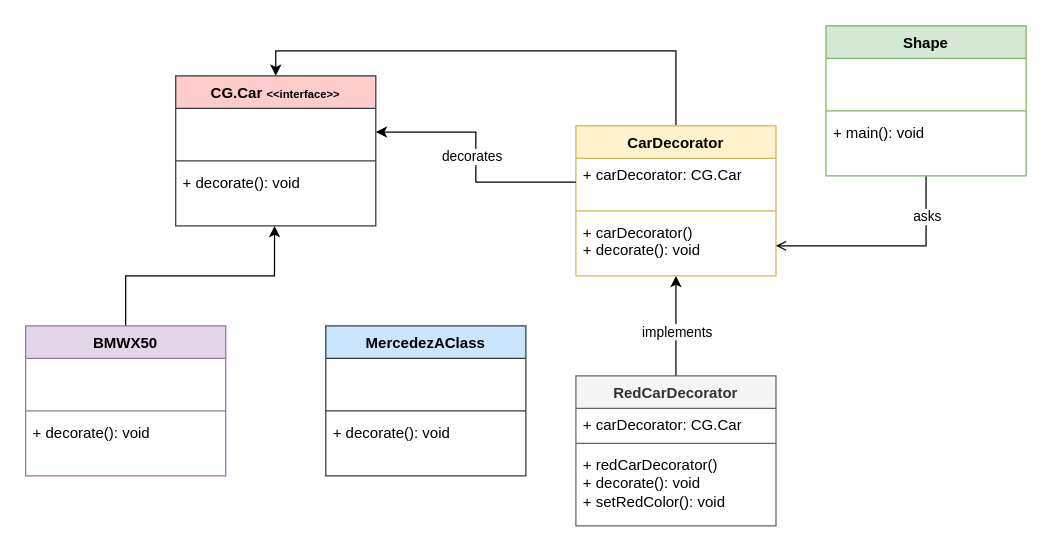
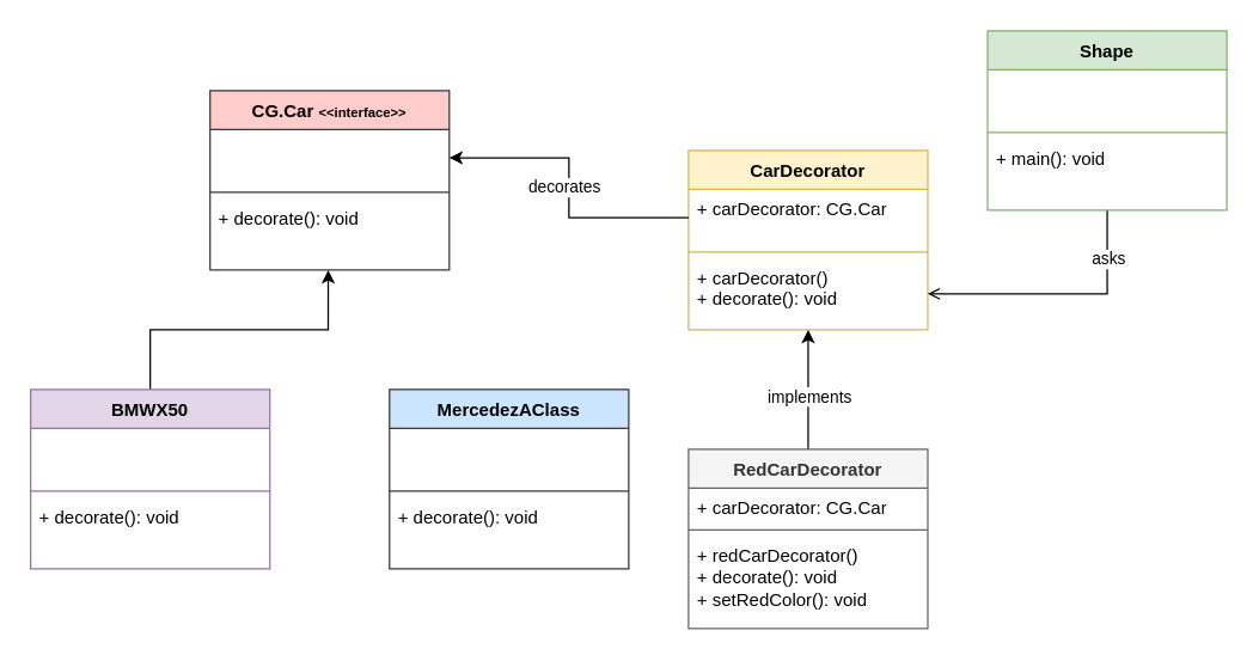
  <mxCell id="0" />
  <mxCell id="1" parent="0" />
  <mxCell id="2" value="CG.Car &lt;font style=&quot;font-size: 9px;&quot;&gt;&amp;lt;&amp;lt;interface&amp;gt;&amp;gt;&lt;/font&gt;" style="swimlane;fontStyle=1;align=center;verticalAlign=top;childLayout=stackLayout;horizontal=1;startSize=26;horizontalStack=0;resizeParent=1;resizeParentMax=0;resizeLast=0;collapsible=1;marginBottom=0;whiteSpace=wrap;html=1;fillColor=#ffcccc;strokeColor=#36393d;" vertex="1" parent="1"><mxGeometry x="140" y="60" width="160" height="120" as="geometry" /></mxCell>
  <mxCell id="3" value="&lt;br&gt;&lt;br&gt;" style="text;strokeColor=none;fillColor=none;align=left;verticalAlign=top;spacingLeft=4;spacingRight=4;overflow=hidden;rotatable=0;points=[[0,0.5],[1,0.5]];portConstraint=eastwest;whiteSpace=wrap;html=1;" vertex="1" parent="2"><mxGeometry y="26" width="160" height="38" as="geometry" /></mxCell>
  <mxCell id="4" value="" style="line;strokeWidth=1;fillColor=none;align=left;verticalAlign=middle;spacingTop=-1;spacingLeft=3;spacingRight=3;rotatable=0;labelPosition=right;points=[];portConstraint=eastwest;strokeColor=inherit;" vertex="1" parent="2"><mxGeometry y="64" width="160" height="8" as="geometry" /></mxCell>
  <mxCell id="5" value="+ decorate(): void" style="text;strokeColor=none;fillColor=none;align=left;verticalAlign=top;spacingLeft=4;spacingRight=4;overflow=hidden;rotatable=0;points=[[0,0.5],[1,0.5]];portConstraint=eastwest;whiteSpace=wrap;html=1;" vertex="1" parent="2"><mxGeometry y="72" width="160" height="48" as="geometry" /></mxCell>
  <mxCell id="6" style="edgeStyle=orthogonalEdgeStyle;rounded=0;orthogonalLoop=1;jettySize=auto;html=1;exitX=0.5;exitY=0;exitDx=0;exitDy=0;entryX=0.494;entryY=1.003;entryDx=0;entryDy=0;entryPerimeter=0;" edge="1" parent="1" source="7" target="5"><mxGeometry relative="1" as="geometry" /></mxCell>
  <mxCell id="7" value="BMWX50&lt;br&gt;" style="swimlane;fontStyle=1;align=center;verticalAlign=top;childLayout=stackLayout;horizontal=1;startSize=26;horizontalStack=0;resizeParent=1;resizeParentMax=0;resizeLast=0;collapsible=1;marginBottom=0;whiteSpace=wrap;html=1;fillColor=#e1d5e7;strokeColor=#9673a6;" vertex="1" parent="1"><mxGeometry x="20" y="260" width="160" height="120" as="geometry" /></mxCell>
  <mxCell id="8" value="&lt;br&gt;&lt;br&gt;" style="text;strokeColor=none;fillColor=none;align=left;verticalAlign=top;spacingLeft=4;spacingRight=4;overflow=hidden;rotatable=0;points=[[0,0.5],[1,0.5]];portConstraint=eastwest;whiteSpace=wrap;html=1;" vertex="1" parent="7"><mxGeometry y="26" width="160" height="38" as="geometry" /></mxCell>
  <mxCell id="9" value="" style="line;strokeWidth=1;fillColor=none;align=left;verticalAlign=middle;spacingTop=-1;spacingLeft=3;spacingRight=3;rotatable=0;labelPosition=right;points=[];portConstraint=eastwest;strokeColor=inherit;" vertex="1" parent="7"><mxGeometry y="64" width="160" height="8" as="geometry" /></mxCell>
  <mxCell id="10" value="+ decorate(): void" style="text;strokeColor=none;fillColor=none;align=left;verticalAlign=top;spacingLeft=4;spacingRight=4;overflow=hidden;rotatable=0;points=[[0,0.5],[1,0.5]];portConstraint=eastwest;whiteSpace=wrap;html=1;" vertex="1" parent="7"><mxGeometry y="72" width="160" height="48" as="geometry" /></mxCell>
  <mxCell id="11" value="MercedezAClass" style="swimlane;fontStyle=1;align=center;verticalAlign=top;childLayout=stackLayout;horizontal=1;startSize=26;horizontalStack=0;resizeParent=1;resizeParentMax=0;resizeLast=0;collapsible=1;marginBottom=0;whiteSpace=wrap;html=1;fillColor=#cce5ff;strokeColor=#36393d;" vertex="1" parent="1"><mxGeometry x="260" y="260" width="160" height="120" as="geometry" /></mxCell>
  <mxCell id="12" value="&lt;br&gt;&lt;br&gt;" style="text;strokeColor=none;fillColor=none;align=left;verticalAlign=top;spacingLeft=4;spacingRight=4;overflow=hidden;rotatable=0;points=[[0,0.5],[1,0.5]];portConstraint=eastwest;whiteSpace=wrap;html=1;" vertex="1" parent="11"><mxGeometry y="26" width="160" height="38" as="geometry" /></mxCell>
  <mxCell id="13" value="" style="line;strokeWidth=1;fillColor=none;align=left;verticalAlign=middle;spacingTop=-1;spacingLeft=3;spacingRight=3;rotatable=0;labelPosition=right;points=[];portConstraint=eastwest;strokeColor=inherit;" vertex="1" parent="11"><mxGeometry y="64" width="160" height="8" as="geometry" /></mxCell>
  <mxCell id="14" value="+ decorate(): void" style="text;strokeColor=none;fillColor=none;align=left;verticalAlign=top;spacingLeft=4;spacingRight=4;overflow=hidden;rotatable=0;points=[[0,0.5],[1,0.5]];portConstraint=eastwest;whiteSpace=wrap;html=1;" vertex="1" parent="11"><mxGeometry y="72" width="160" height="48" as="geometry" /></mxCell>
- <mxCell id="15" style="edgeStyle=orthogonalEdgeStyle;rounded=0;orthogonalLoop=1;jettySize=auto;html=1;exitX=0.5;exitY=0;exitDx=0;exitDy=0;entryX=0.5;entryY=0;entryDx=0;entryDy=0;" edge="1" parent="1" source="16" target="2"><mxGeometry relative="1" as="geometry" /></mxCell>
  <mxCell id="16" value="CarDecorator" style="swimlane;fontStyle=1;align=center;verticalAlign=top;childLayout=stackLayout;horizontal=1;startSize=26;horizontalStack=0;resizeParent=1;resizeParentMax=0;resizeLast=0;collapsible=1;marginBottom=0;whiteSpace=wrap;html=1;fillColor=#fff2cc;strokeColor=#d6b656;" vertex="1" parent="1"><mxGeometry x="460" y="100" width="160" height="120" as="geometry" /></mxCell>
  <mxCell id="17" value="+ carDecorator: CG.Car" style="text;strokeColor=none;fillColor=none;align=left;verticalAlign=top;spacingLeft=4;spacingRight=4;overflow=hidden;rotatable=0;points=[[0,0.5],[1,0.5]];portConstraint=eastwest;whiteSpace=wrap;html=1;" vertex="1" parent="16"><mxGeometry y="26" width="160" height="38" as="geometry" /></mxCell>
  <mxCell id="18" value="" style="line;strokeWidth=1;fillColor=none;align=left;verticalAlign=middle;spacingTop=-1;spacingLeft=3;spacingRight=3;rotatable=0;labelPosition=right;points=[];portConstraint=eastwest;strokeColor=inherit;" vertex="1" parent="16"><mxGeometry y="64" width="160" height="8" as="geometry" /></mxCell>
  <mxCell id="19" value="+ carDecorator()&lt;br&gt;+ decorate(): void" style="text;strokeColor=none;fillColor=none;align=left;verticalAlign=top;spacingLeft=4;spacingRight=4;overflow=hidden;rotatable=0;points=[[0,0.5],[1,0.5]];portConstraint=eastwest;whiteSpace=wrap;html=1;" vertex="1" parent="16"><mxGeometry y="72" width="160" height="48" as="geometry" /></mxCell>
  <mxCell id="20" style="edgeStyle=orthogonalEdgeStyle;rounded=0;orthogonalLoop=1;jettySize=auto;html=1;exitX=0.5;exitY=0;exitDx=0;exitDy=0;entryX=0.5;entryY=1;entryDx=0;entryDy=0;" edge="1" parent="1" source="22" target="16"><mxGeometry relative="1" as="geometry"><Array as="points"><mxPoint x="540" y="262" /><mxPoint x="540" y="262" /></Array></mxGeometry></mxCell>
  <mxCell id="21" value="implements" style="edgeLabel;html=1;align=center;verticalAlign=middle;resizable=0;points=[];" vertex="1" connectable="0" parent="20"><mxGeometry x="0.128" relative="1" as="geometry"><mxPoint y="9" as="offset" /></mxGeometry></mxCell>
  <mxCell id="22" value="RedCarDecorator" style="swimlane;fontStyle=1;align=center;verticalAlign=top;childLayout=stackLayout;horizontal=1;startSize=26;horizontalStack=0;resizeParent=1;resizeParentMax=0;resizeLast=0;collapsible=1;marginBottom=0;whiteSpace=wrap;html=1;fillColor=#f5f5f5;strokeColor=#666666;fontColor=#333333;" vertex="1" parent="1"><mxGeometry x="460" y="300" width="160" height="120" as="geometry" /></mxCell>
  <mxCell id="23" value="+ carDecorator: CG.Car" style="text;strokeColor=none;fillColor=none;align=left;verticalAlign=top;spacingLeft=4;spacingRight=4;overflow=hidden;rotatable=0;points=[[0,0.5],[1,0.5]];portConstraint=eastwest;whiteSpace=wrap;html=1;" vertex="1" parent="22"><mxGeometry y="26" width="160" height="24" as="geometry" /></mxCell>
  <mxCell id="24" value="" style="line;strokeWidth=1;fillColor=none;align=left;verticalAlign=middle;spacingTop=-1;spacingLeft=3;spacingRight=3;rotatable=0;labelPosition=right;points=[];portConstraint=eastwest;strokeColor=inherit;" vertex="1" parent="22"><mxGeometry y="50" width="160" height="8" as="geometry" /></mxCell>
  <mxCell id="25" value="+ redCarDecorator()&lt;br&gt;+ decorate(): void&lt;br&gt;+ setRedColor(): void" style="text;strokeColor=none;fillColor=none;align=left;verticalAlign=top;spacingLeft=4;spacingRight=4;overflow=hidden;rotatable=0;points=[[0,0.5],[1,0.5]];portConstraint=eastwest;whiteSpace=wrap;html=1;" vertex="1" parent="22"><mxGeometry y="58" width="160" height="62" as="geometry" /></mxCell>
  <mxCell id="26" style="edgeStyle=orthogonalEdgeStyle;rounded=0;orthogonalLoop=1;jettySize=auto;html=1;exitX=0.5;exitY=1;exitDx=0;exitDy=0;entryX=1;entryY=0.5;entryDx=0;entryDy=0;endArrow=open;" edge="1" parent="1" source="28" target="19"><mxGeometry relative="1" as="geometry" /></mxCell>
  <mxCell id="27" value="asks" style="edgeLabel;html=1;align=center;verticalAlign=middle;resizable=0;points=[];" vertex="1" connectable="0" parent="26"><mxGeometry x="-0.534" relative="1" as="geometry"><mxPoint y="-9" as="offset" /></mxGeometry></mxCell>
  <mxCell id="28" value="Shape" style="swimlane;fontStyle=1;align=center;verticalAlign=top;childLayout=stackLayout;horizontal=1;startSize=26;horizontalStack=0;resizeParent=1;resizeParentMax=0;resizeLast=0;collapsible=1;marginBottom=0;whiteSpace=wrap;html=1;fillColor=#d5e8d4;strokeColor=#82b366;" vertex="1" parent="1"><mxGeometry x="660" y="20" width="160" height="120" as="geometry" /></mxCell>
  <mxCell id="29" value="&lt;br&gt;&lt;br&gt;" style="text;strokeColor=none;fillColor=none;align=left;verticalAlign=top;spacingLeft=4;spacingRight=4;overflow=hidden;rotatable=0;points=[[0,0.5],[1,0.5]];portConstraint=eastwest;whiteSpace=wrap;html=1;" vertex="1" parent="28"><mxGeometry y="26" width="160" height="38" as="geometry" /></mxCell>
  <mxCell id="30" value="" style="line;strokeWidth=1;fillColor=none;align=left;verticalAlign=middle;spacingTop=-1;spacingLeft=3;spacingRight=3;rotatable=0;labelPosition=right;points=[];portConstraint=eastwest;strokeColor=inherit;" vertex="1" parent="28"><mxGeometry y="64" width="160" height="8" as="geometry" /></mxCell>
  <mxCell id="31" value="+ main(): void" style="text;strokeColor=none;fillColor=none;align=left;verticalAlign=top;spacingLeft=4;spacingRight=4;overflow=hidden;rotatable=0;points=[[0,0.5],[1,0.5]];portConstraint=eastwest;whiteSpace=wrap;html=1;" vertex="1" parent="28"><mxGeometry y="72" width="160" height="48" as="geometry" /></mxCell>
  <mxCell id="32" style="edgeStyle=orthogonalEdgeStyle;rounded=0;orthogonalLoop=1;jettySize=auto;html=1;exitX=0;exitY=0.5;exitDx=0;exitDy=0;entryX=1;entryY=0.5;entryDx=0;entryDy=0;" edge="1" parent="1" source="17" target="3"><mxGeometry relative="1" as="geometry" /></mxCell>
  <mxCell id="33" value="decorates" style="edgeLabel;html=1;align=center;verticalAlign=middle;resizable=0;points=[];" vertex="1" connectable="0" parent="32"><mxGeometry x="0.395" y="1" relative="1" as="geometry"><mxPoint x="16" y="18" as="offset" /></mxGeometry></mxCell>
